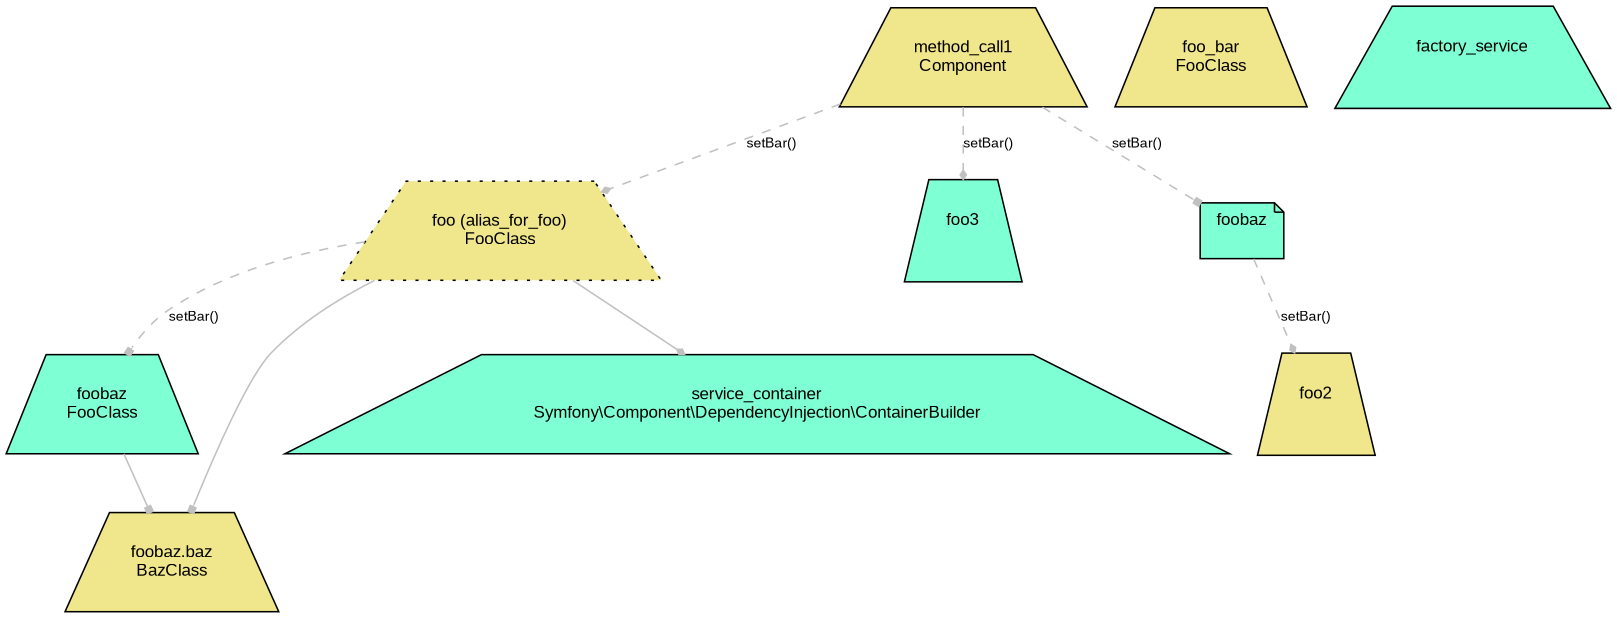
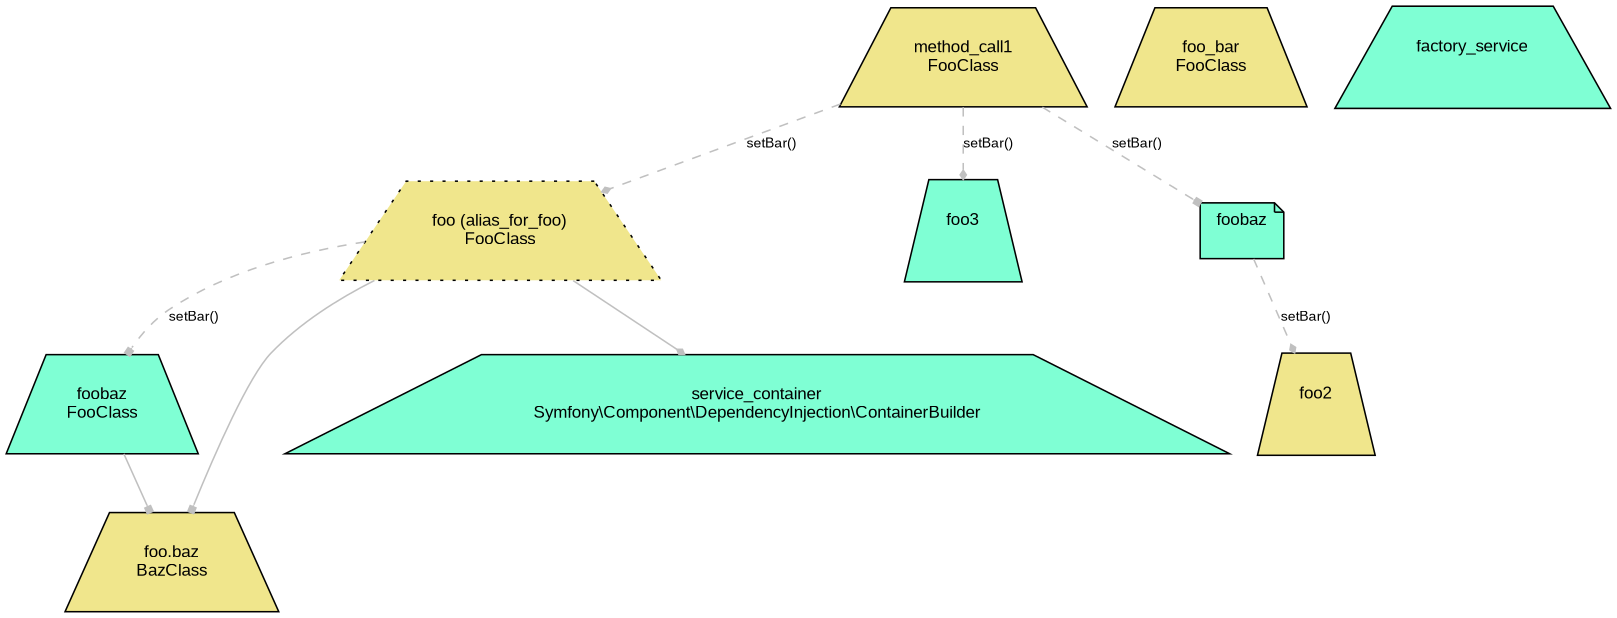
  digraph {
    fontname="Liberation Sans"
    node [fillcolor=khaki fontname="Liberation Sans" fontsize=11 shape=trapezium style=filled]
    edge [arrowhead=box arrowsize=0.5 color=grey fontname="Liberation Sans" fontsize=9 style=dashed]
    n1 [label="foo (alias_for_foo)\nFooClass\n" style="dotted,filled"]
    n2 [fillcolor=aquamarine label="foobaz\nFooClass\n"]
-   n3 [label="foobaz.baz\nBazClass\n"]
+   n3 [label="foo.baz\nBazClass\n"]
    n4 [fillcolor=aquamarine label="service_container\nSymfony\\Component\\DependencyInjection\\ContainerBuilder\n"]
    n5 [label="foo_bar\nFooClass\n"]
-   n6 [label="method_call1\nComponent\n"]
+   n6 [label="method_call1\nFooClass\n"]
    n7 [fillcolor=aquamarine label="foo3\n\n"]
    n8 [fillcolor=aquamarine label="foobaz\n\n" shape=note]
    n9 [label="foo2\n\n"]
    n10 [fillcolor=aquamarine label="factory_service\n\n"]
    n1 -> n2 [label="setBar()"]
    n1 -> n3 [style=filled]
    n1 -> n4 [arrowhead=diamond style=filled]
    n2 -> n3 [style=filled]
    n6 -> n1 [arrowhead=diamond label="setBar()"]
    n6 -> n7 [arrowhead=diamond label="setBar()"]
    n6 -> n8 [label="setBar()"]
    n8 -> n9 [arrowhead=diamond label="setBar()"]
  }
